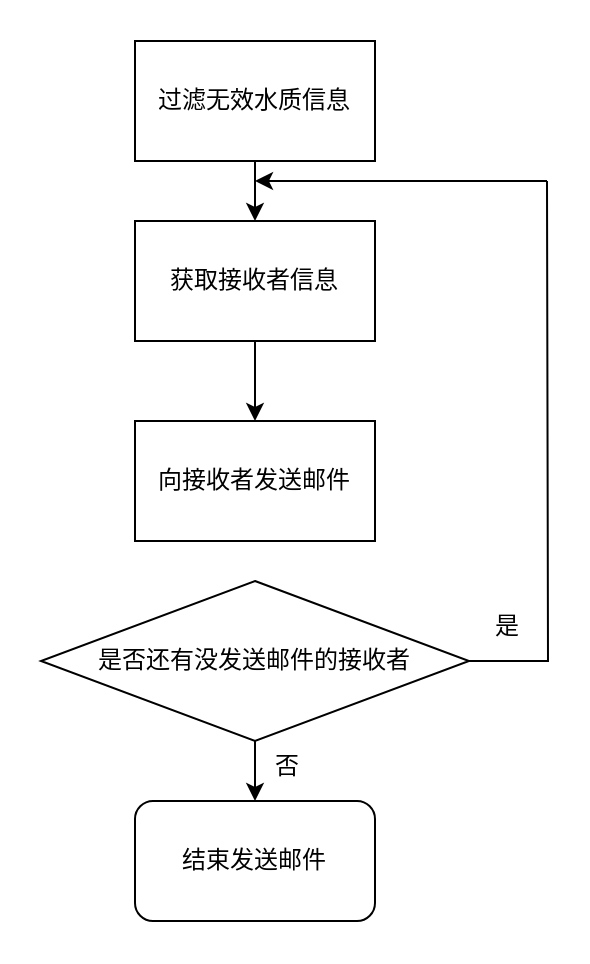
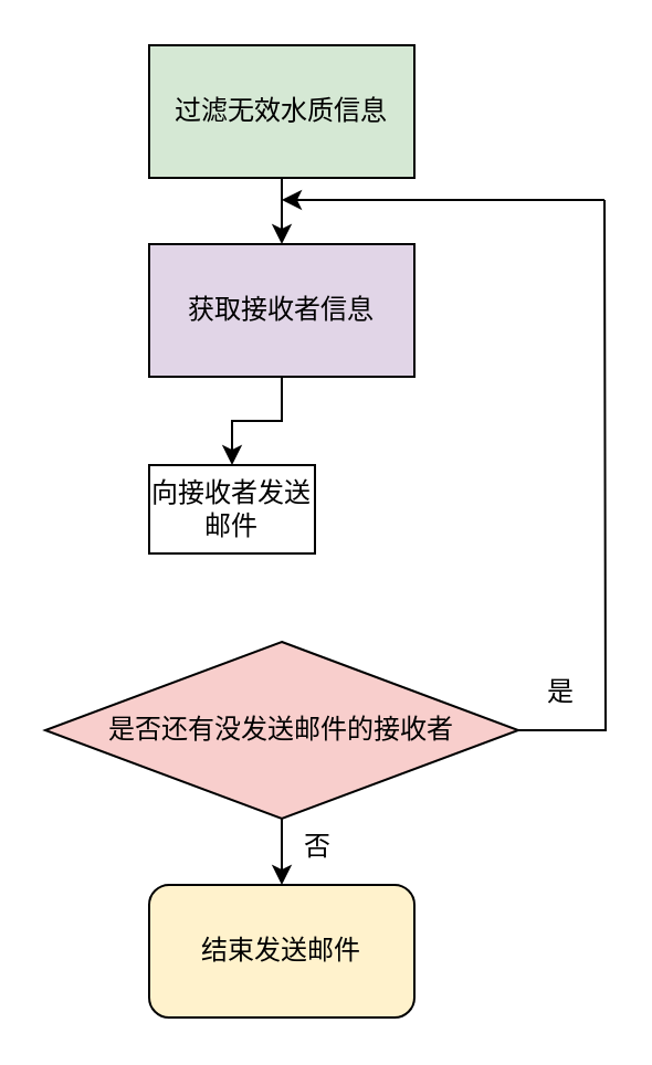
  <mxCell id="0" />
  <mxCell id="1" parent="0" />
  <mxCell id="2" style="edgeStyle=orthogonalEdgeStyle;rounded=0;orthogonalLoop=1;jettySize=auto;html=1;exitX=0.5;exitY=1;exitDx=0;exitDy=0;entryX=0.5;entryY=0;entryDx=0;entryDy=0;" edge="1" parent="1" source="3"><mxGeometry relative="1" as="geometry"><mxPoint x="127" y="110" as="targetPoint" /></mxGeometry></mxCell>
- <mxCell id="3" value="过滤无效水质信息" style="rounded=0;whiteSpace=wrap;html=1;" vertex="1" parent="1"><mxGeometry x="67" y="20" width="120" height="60" as="geometry" /></mxCell>
+ <mxCell id="3" value="过滤无效水质信息" style="rounded=0;whiteSpace=wrap;html=1;fillColor=#d5e8d4;" vertex="1" parent="1"><mxGeometry x="67" y="20" width="120" height="60" as="geometry" /></mxCell>
  <mxCell id="4" style="edgeStyle=orthogonalEdgeStyle;rounded=0;orthogonalLoop=1;jettySize=auto;html=1;exitX=0.5;exitY=1;exitDx=0;exitDy=0;entryX=0.5;entryY=0;entryDx=0;entryDy=0;" edge="1" parent="1" source="5" target="6"><mxGeometry relative="1" as="geometry" /></mxCell>
- <mxCell id="5" value="获取接收者信息" style="rounded=0;whiteSpace=wrap;html=1;" vertex="1" parent="1"><mxGeometry x="67" y="110" width="120" height="60" as="geometry" /></mxCell>
- <mxCell id="6" value="向接收者发送邮件" style="rounded=0;whiteSpace=wrap;html=1;" vertex="1" parent="1"><mxGeometry x="67" y="210" width="120" height="60" as="geometry" /></mxCell>
+ <mxCell id="5" value="获取接收者信息" style="rounded=0;whiteSpace=wrap;html=1;fillColor=#e1d5e7;" vertex="1" parent="1"><mxGeometry x="67" y="110" width="120" height="60" as="geometry" /></mxCell>
+ <mxCell id="6" value="向接收者发送邮件" style="rounded=0;whiteSpace=wrap;html=1;" vertex="1" parent="1"><mxGeometry x="67" y="210" width="75" height="40" as="geometry" /></mxCell>
  <mxCell id="7" style="edgeStyle=orthogonalEdgeStyle;rounded=0;orthogonalLoop=1;jettySize=auto;html=1;exitX=1;exitY=0.5;exitDx=0;exitDy=0;endArrow=none;endFill=0;" edge="1" parent="1" source="9"><mxGeometry relative="1" as="geometry"><mxPoint x="273" y="90" as="targetPoint" /></mxGeometry></mxCell>
  <mxCell id="8" style="edgeStyle=orthogonalEdgeStyle;rounded=0;orthogonalLoop=1;jettySize=auto;html=1;exitX=0.5;exitY=1;exitDx=0;exitDy=0;" edge="1" parent="1" source="9"><mxGeometry relative="1" as="geometry"><mxPoint x="127" y="400" as="targetPoint" /></mxGeometry></mxCell>
- <mxCell id="9" value="是否还有没发送邮件的接收者" style="rhombus;whiteSpace=wrap;html=1;" vertex="1" parent="1"><mxGeometry x="20" y="290" width="214" height="80" as="geometry" /></mxCell>
+ <mxCell id="9" value="是否还有没发送邮件的接收者" style="rhombus;whiteSpace=wrap;html=1;fillColor=#f8cecc;" vertex="1" parent="1"><mxGeometry x="20" y="290" width="214" height="80" as="geometry" /></mxCell>
  <mxCell id="10" value="" style="edgeStyle=none;orthogonalLoop=1;jettySize=auto;html=1;rounded=0;" edge="1" parent="1"><mxGeometry width="100" relative="1" as="geometry"><mxPoint x="273" y="90" as="sourcePoint" /><mxPoint x="127" y="90" as="targetPoint" /><Array as="points" /></mxGeometry></mxCell>
- <mxCell id="11" value="结束发送邮件" style="rounded=1;whiteSpace=wrap;html=1;" vertex="1" parent="1"><mxGeometry x="67" y="400" width="120" height="60" as="geometry" /></mxCell>
+ <mxCell id="11" value="结束发送邮件" style="rounded=1;whiteSpace=wrap;html=1;fillColor=#fff2cc;" vertex="1" parent="1"><mxGeometry x="67" y="400" width="120" height="60" as="geometry" /></mxCell>
  <mxCell id="12" value="否" style="text;html=1;align=center;verticalAlign=middle;resizable=0;points=[];autosize=1;strokeColor=none;fillColor=none;" vertex="1" parent="1"><mxGeometry x="123" y="368" width="40" height="30" as="geometry" /></mxCell>
  <mxCell id="13" value="是" style="text;html=1;align=center;verticalAlign=middle;resizable=0;points=[];autosize=1;strokeColor=none;fillColor=none;" vertex="1" parent="1"><mxGeometry x="233" y="298" width="40" height="30" as="geometry" /></mxCell>
